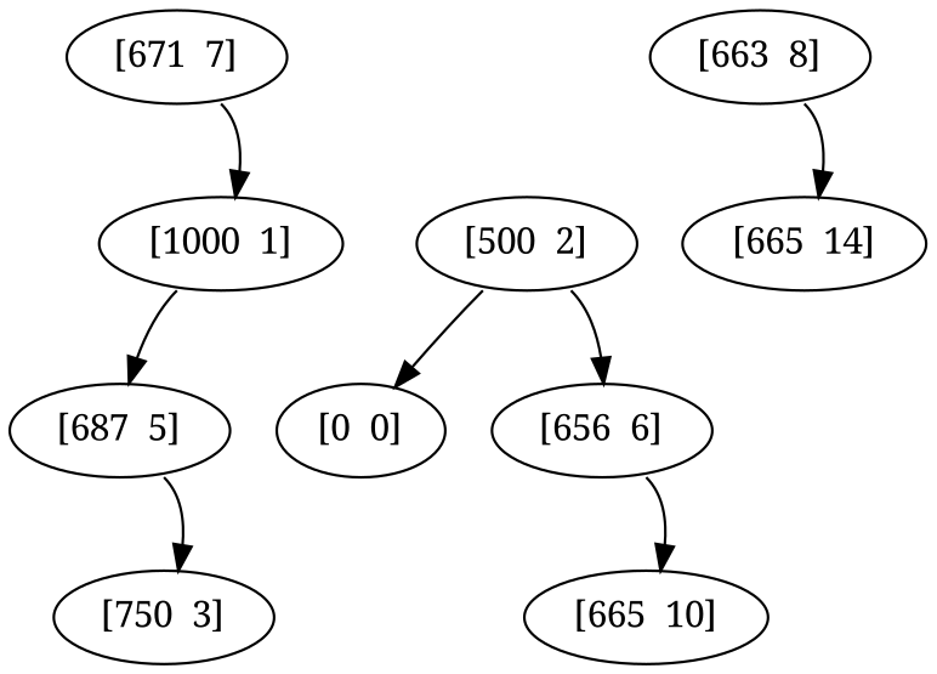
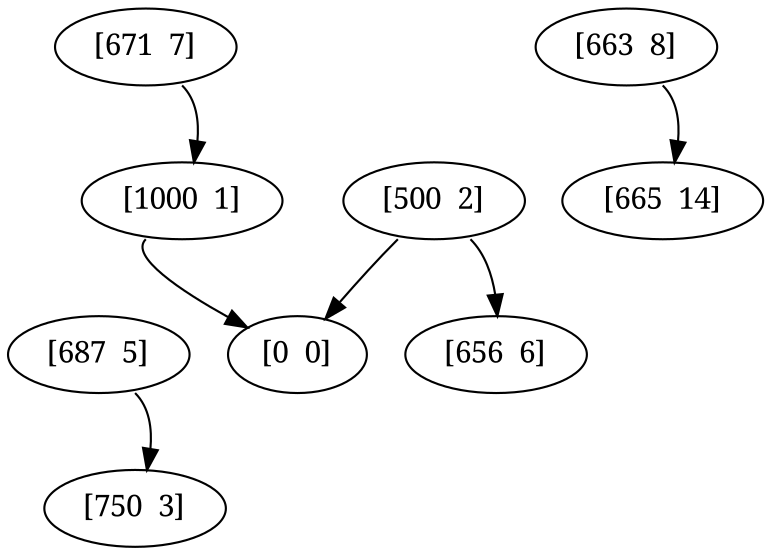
  digraph {
    fontname="Noto Serif"
    node [fontname="Noto Serif"]
    edge [fontname="Noto Serif" tailport=se]
    "[671  7]"
    "[1000  1]"
    "[500  2]"
    "[0  0]"
    "[656  6]"
    "[687  5]"
-   "[665  10]"
    "[750  3]"
    "[663  8]"
    "[665  14]"
    "[671  7]" -> "[1000  1]"
-   "[1000  1]" -> "[687  5]" [tailport=sw]
+   "[1000  1]" -> "[0  0]" [tailport=sw]
    "[500  2]" -> "[0  0]" [tailport=sw]
    "[500  2]" -> "[656  6]"
-   "[656  6]" -> "[665  10]"
    "[687  5]" -> "[750  3]"
    "[663  8]" -> "[665  14]"
  }
